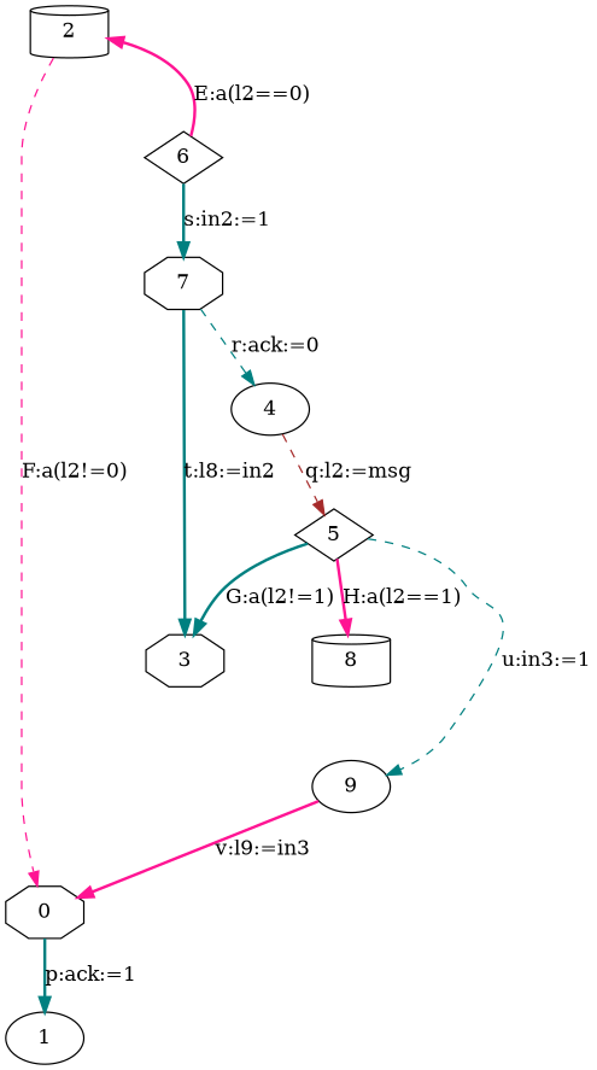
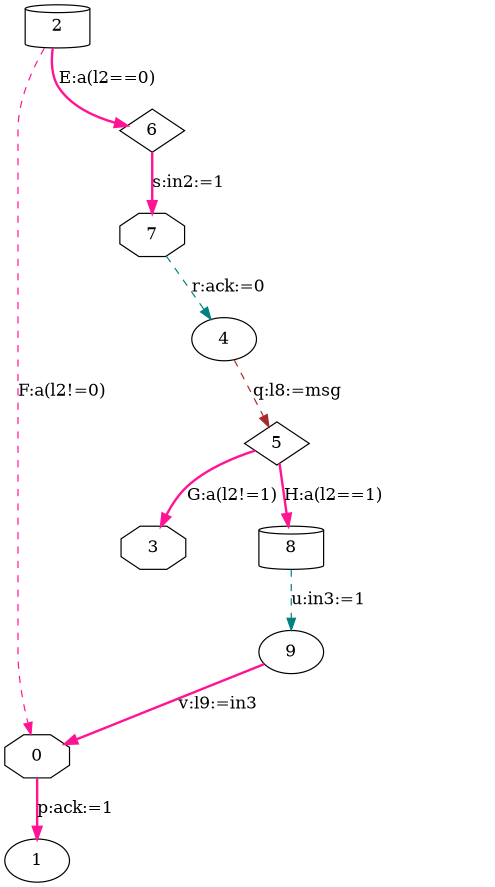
  digraph {
    node [fixedsize=false regular=false shape=octagon]
    edge [color=deeppink constraint=true decorate=false labelfloat=false style=bold]
    n1 [label=0]
    n2 [label=1 shape=ellipse]
    n3 [label=2 shape=cylinder]
    n4 [label=6 shape=diamond]
    n5 [label=7]
    n6 [label=3]
    n7 [label=4 shape=ellipse]
    n8 [label=5 shape=diamond]
    n9 [label=8 shape=cylinder]
    n10 [label=9 shape=ellipse]
-   n1 -> n2 [color=teal label="p:ack:=1"]
+   n1 -> n2 [label="p:ack:=1"]
    n3 -> n1 [label="F:a(l2!=0)" style=dashed]
-   n4 -> n3 [label="E:a(l2==0)"]
-   n4 -> n5 [color=teal label="s:in2:=1"]
-   n5 -> n6 [color=teal label="t:l8:=in2"]
+   n3 -> n4 [label="E:a(l2==0)"]
+   n4 -> n5 [label="s:in2:=1"]
    n5 -> n7 [color=teal label="r:ack:=0" style=dashed]
-   n7 -> n8 [color=brown label="q:l2:=msg" style=dashed]
-   n8 -> n6 [color=teal label="G:a(l2!=1)"]
+   n7 -> n8 [color=brown label="q:l8:=msg" style=dashed]
+   n8 -> n6 [label="G:a(l2!=1)"]
    n8 -> n9 [label="H:a(l2==1)"]
-   n8 -> n10 [color=teal label="u:in3:=1" style=dashed]
+   n9 -> n10 [color=teal label="u:in3:=1" style=dashed]
    n10 -> n1 [label="v:l9:=in3"]
  }
